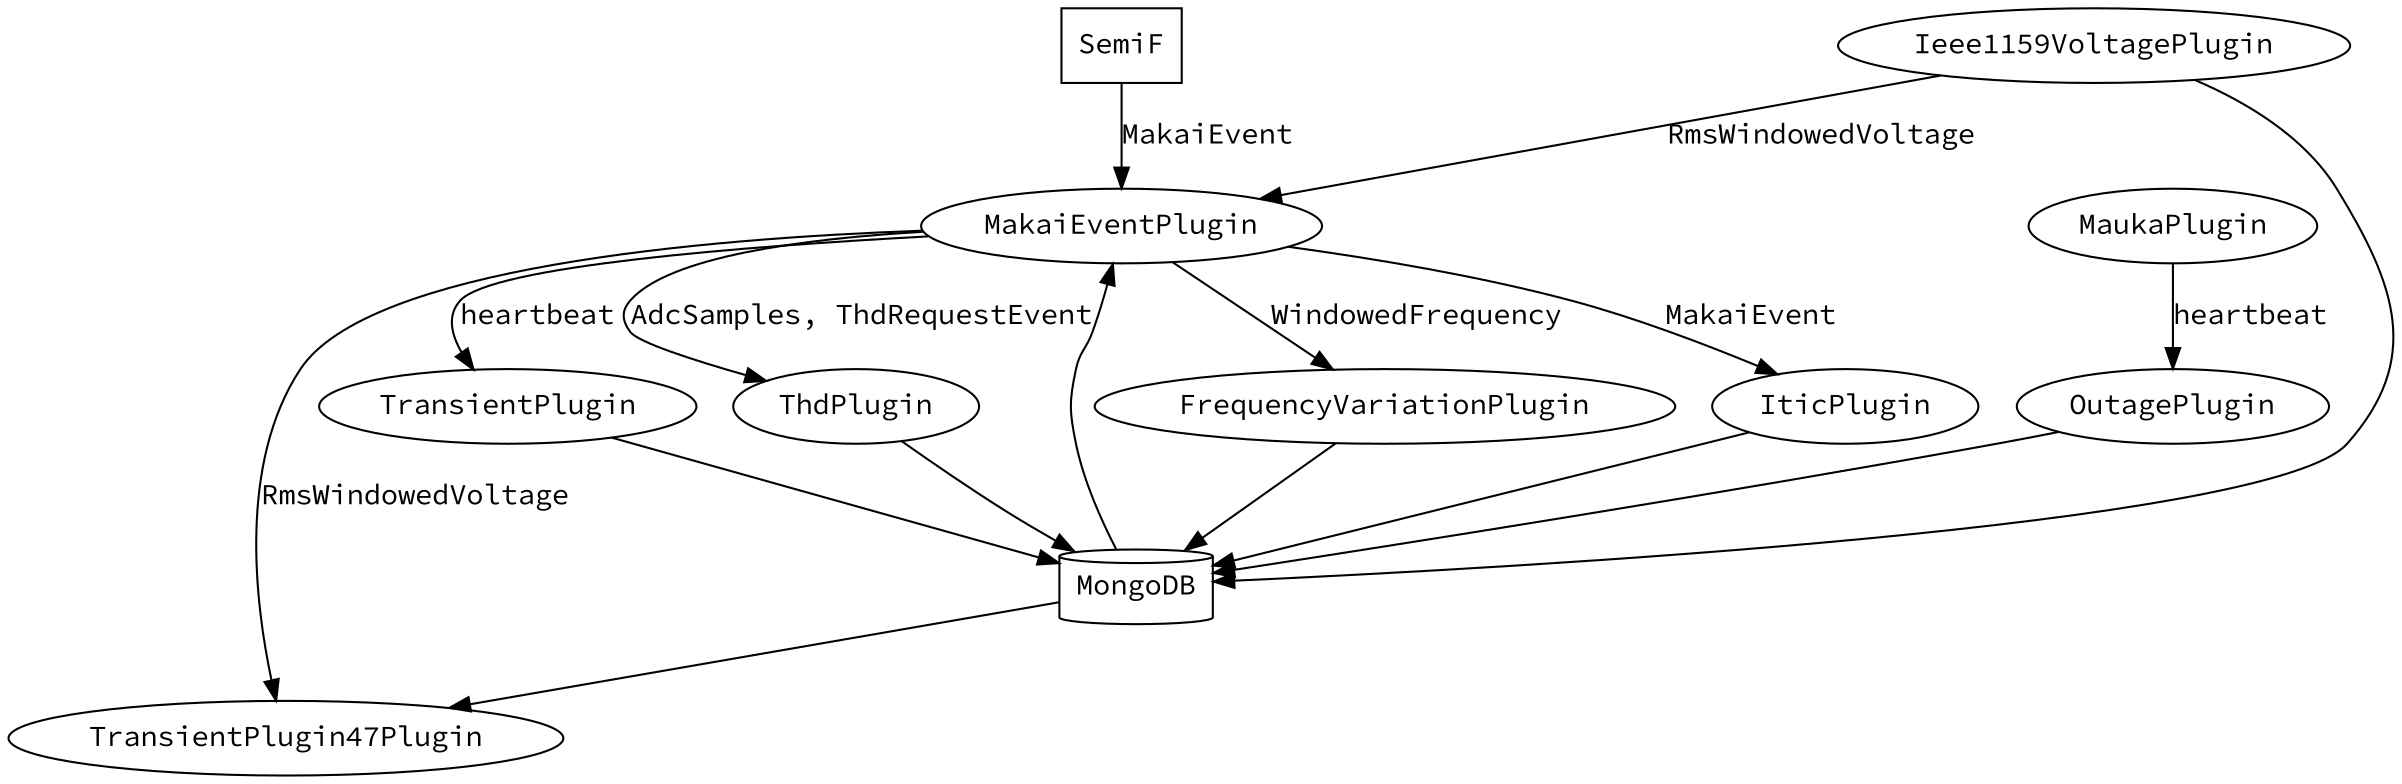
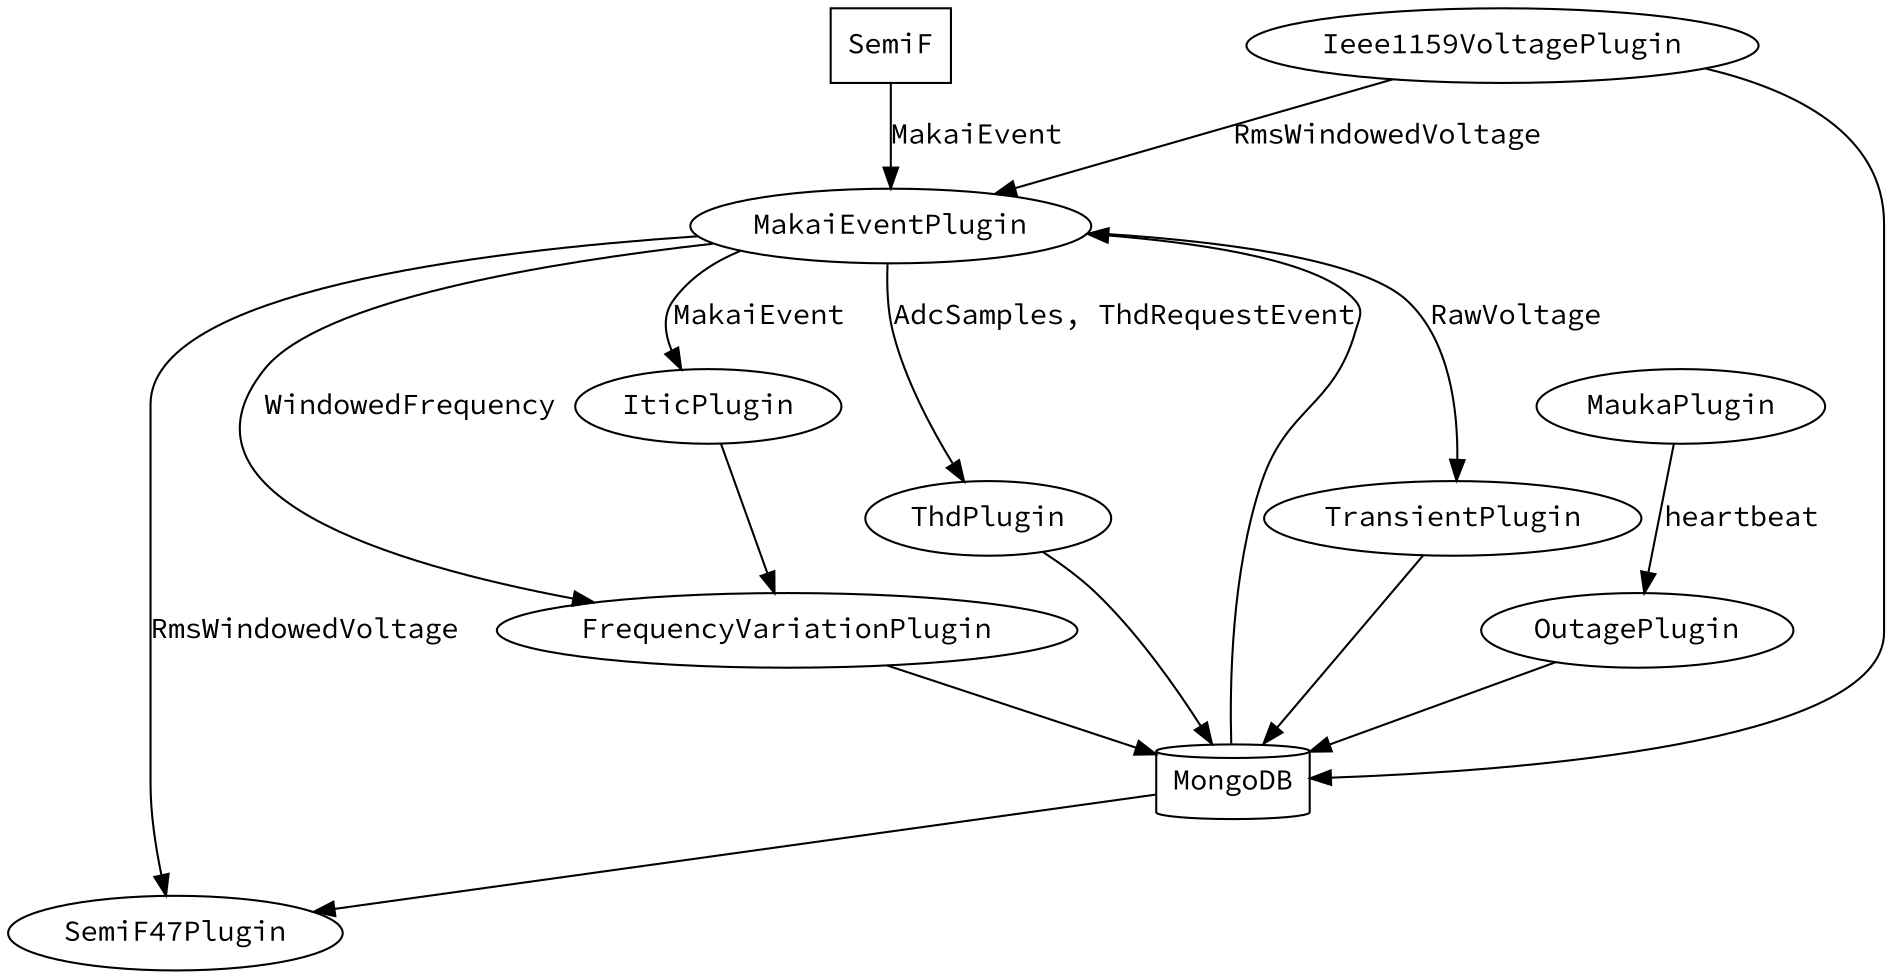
  digraph {
    fontname="Source Code Pro"
    node [fontname="Source Code Pro"]
    edge [fontname="Source Code Pro"]
    n1 [label=SemiF shape=box]
    MakaiEventPlugin
    FrequencyVariationPlugin
    IticPlugin
-   SemiF47Plugin [label=TransientPlugin47Plugin]
+   SemiF47Plugin
    TransientPlugin
    ThdPlugin
    MongoDB [shape=cylinder]
    Ieee1159VoltagePlugin
    MaukaPlugin
    OutagePlugin
    n1 -> MakaiEventPlugin [label=MakaiEvent]
    MakaiEventPlugin -> FrequencyVariationPlugin [label=WindowedFrequency]
    MakaiEventPlugin -> IticPlugin [label=MakaiEvent]
    MakaiEventPlugin -> SemiF47Plugin [label=RmsWindowedVoltage]
-   MakaiEventPlugin -> TransientPlugin [label=heartbeat]
+   MakaiEventPlugin -> TransientPlugin [label=RawVoltage]
    MakaiEventPlugin -> ThdPlugin [label="AdcSamples, ThdRequestEvent"]
    FrequencyVariationPlugin -> MongoDB
-   IticPlugin -> MongoDB
+   IticPlugin -> FrequencyVariationPlugin
    TransientPlugin -> MongoDB
    ThdPlugin -> MongoDB
    MongoDB -> MakaiEventPlugin
    MongoDB -> SemiF47Plugin
    Ieee1159VoltagePlugin -> MakaiEventPlugin [label=RmsWindowedVoltage]
    Ieee1159VoltagePlugin -> MongoDB
    MaukaPlugin -> OutagePlugin [label=heartbeat]
    OutagePlugin -> MongoDB
  }
